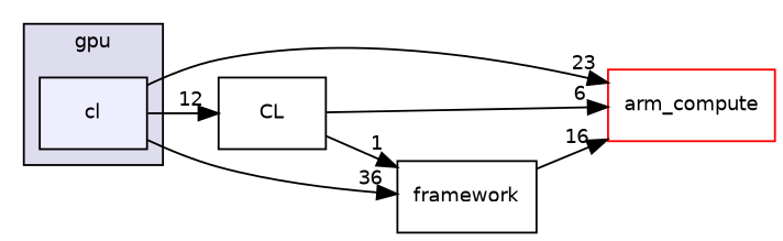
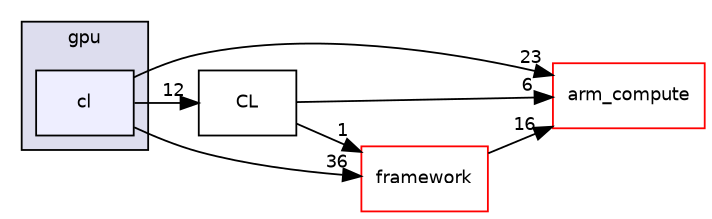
  digraph {
    compound=true
    fontname="DejaVu Sans"
    rankdir=LR
    node [fillcolor=white fontname="DejaVu Sans" fontsize=10 shape=box style=filled]
    edge [fontname="DejaVu Sans" labeldistance=1.5 labelfontname=Helvetica labelfontsize=10]
    n1 [fillcolor="#eeeeff" label=cl pencolor=black]
    n2 [color=red label=arm_compute]
    n3 [label=CL fillcolor="" style=""]
-   n4 [color=black label=framework]
+   n4 [color=red label=framework]
    subgraph cluster_1 {
      bgcolor="#ddddee"
      fontsize=10
      label=gpu
      pencolor=black
      n1
    }
    n1 -> n2 [headlabel=23]
    n1 -> n3 [headlabel=12]
    n1 -> n4 [headlabel=36]
    n3 -> n2 [headlabel=6]
    n3 -> n4 [headlabel=1]
    n4 -> n2 [headlabel=16]
  }
